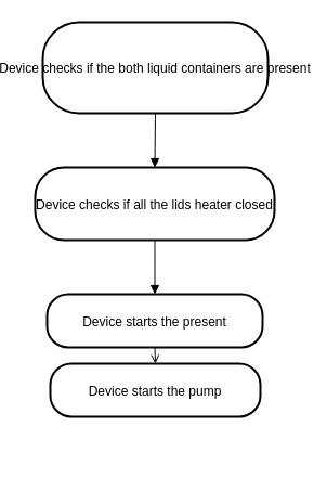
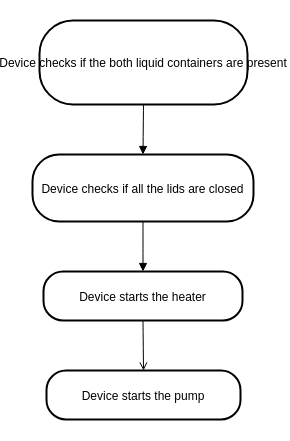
  <mxCell id="0" />
  <mxCell id="1" parent="0" />
  <mxCell id="2" value="Device checks if the both liquid containers are present" style="rounded=1;arcSize=40;strokeWidth=2" vertex="1" parent="1"><mxGeometry x="27" y="20" width="208" height="84" as="geometry" /></mxCell>
- <mxCell id="3" value="Device checks if all the lids heater closed" style="rounded=1;arcSize=40;strokeWidth=2" vertex="1" parent="1"><mxGeometry x="20" y="154" width="221" height="67" as="geometry" /></mxCell>
- <mxCell id="4" value="Device starts the present" style="rounded=1;arcSize=40;strokeWidth=2" vertex="1" parent="1"><mxGeometry x="31" y="271" width="199" height="49" as="geometry" /></mxCell>
- <mxCell id="5" value="Device starts the pump" style="rounded=1;arcSize=40;strokeWidth=2" vertex="1" parent="1"><mxGeometry x="34" y="335" width="194" height="49" as="geometry" /></mxCell>
+ <mxCell id="3" value="Device checks if all the lids are closed" style="rounded=1;arcSize=40;strokeWidth=2" vertex="1" parent="1"><mxGeometry x="20" y="154" width="221" height="67" as="geometry" /></mxCell>
+ <mxCell id="4" value="Device starts the heater" style="rounded=1;arcSize=40;strokeWidth=2" vertex="1" parent="1"><mxGeometry x="31" y="271" width="199" height="49" as="geometry" /></mxCell>
+ <mxCell id="5" value="Device starts the pump" style="rounded=1;arcSize=40;strokeWidth=2" vertex="1" parent="1"><mxGeometry x="34" y="370" width="194" height="49" as="geometry" /></mxCell>
  <mxCell id="6" value="" style="curved=1;startArrow=none;endArrow=block;exitX=0.5;exitY=1;entryX=0.5;entryY=0;" edge="1" parent="1" source="2" target="3"><mxGeometry relative="1" as="geometry"><Array as="points" /></mxGeometry></mxCell>
  <mxCell id="7" value="" style="curved=1;startArrow=none;endArrow=block;exitX=0.5;exitY=1;entryX=0.5;entryY=0;" edge="1" parent="1" source="3" target="4"><mxGeometry relative="1" as="geometry"><Array as="points" /></mxGeometry></mxCell>
  <mxCell id="8" value="" style="curved=1;startArrow=none;endArrow=open;exitX=0.5;exitY=1;entryX=0.5;entryY=0;" edge="1" parent="1" source="4" target="5"><mxGeometry relative="1" as="geometry"><Array as="points" /></mxGeometry></mxCell>
